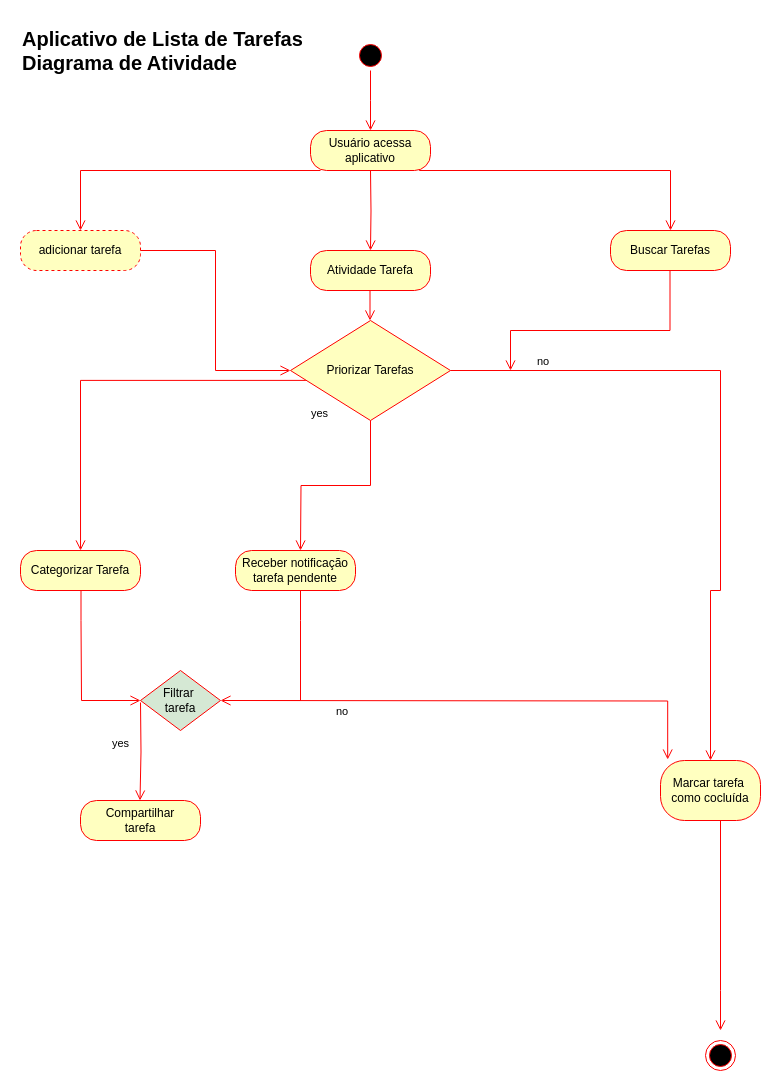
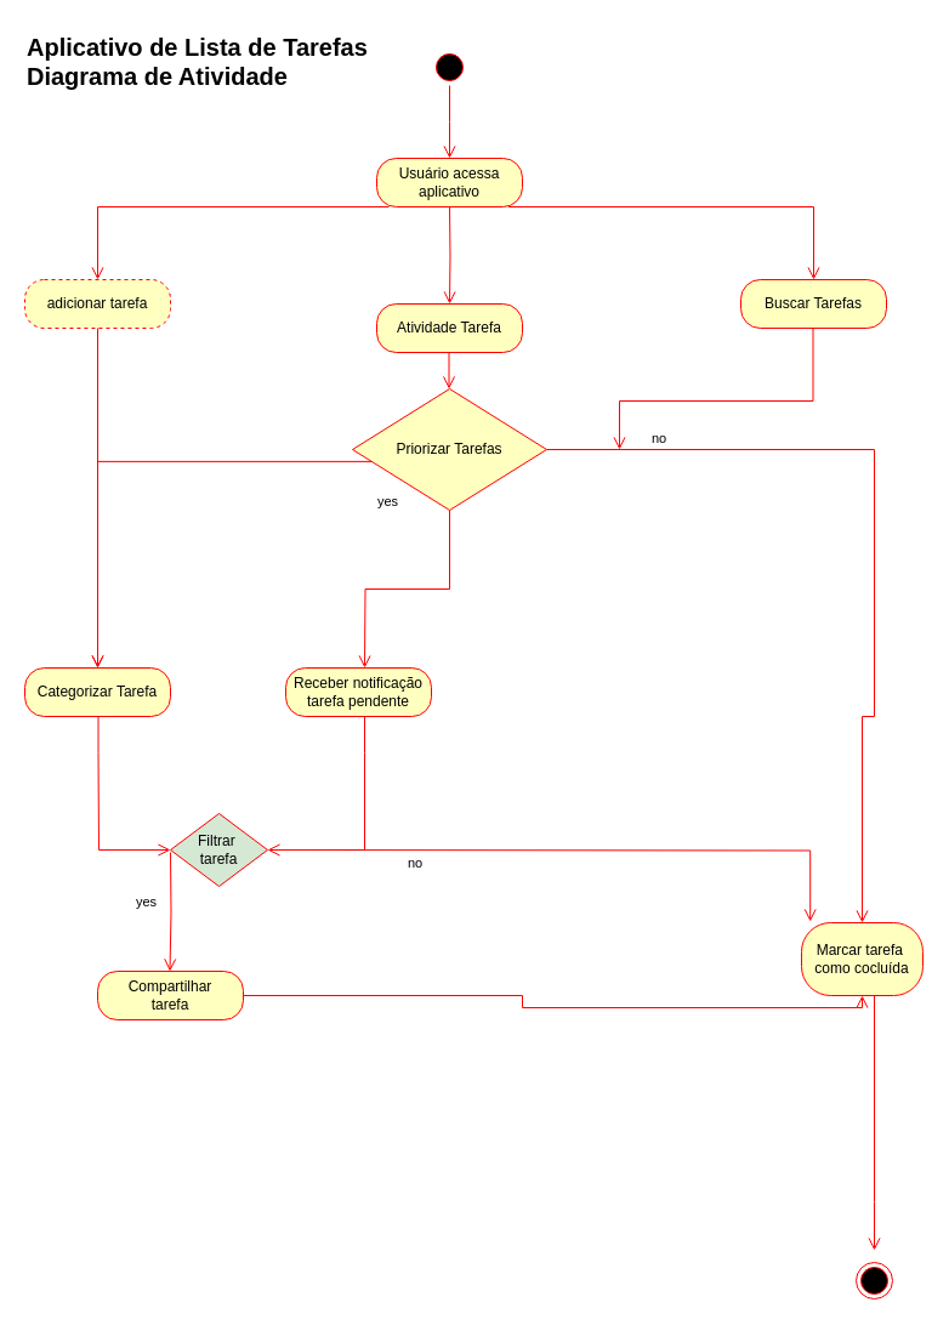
  <mxCell id="0" />
  <mxCell id="1" parent="0" />
  <mxCell id="2" value="Usuário acessa aplicativo" style="rounded=1;whiteSpace=wrap;html=1;arcSize=40;fontColor=#000000;fillColor=#ffffc0;strokeColor=#ff0000;" vertex="1" parent="1"><mxGeometry x="310" y="130" width="120" height="40" as="geometry" /></mxCell>
  <mxCell id="3" value="" style="edgeStyle=orthogonalEdgeStyle;html=1;verticalAlign=bottom;endArrow=open;endSize=8;strokeColor=#ff0000;rounded=0;entryX=0.5;entryY=0;entryDx=0;entryDy=0;" edge="1" parent="1" target="6"><mxGeometry relative="1" as="geometry"><mxPoint x="80" y="190" as="targetPoint" /><mxPoint x="320" y="170" as="sourcePoint" /><Array as="points"><mxPoint x="80" y="170" /></Array></mxGeometry></mxCell>
  <mxCell id="4" value="" style="ellipse;html=1;shape=startState;fillColor=#000000;strokeColor=#ff0000;" vertex="1" parent="1"><mxGeometry x="355" y="40" width="30" height="30" as="geometry" /></mxCell>
  <mxCell id="5" value="" style="edgeStyle=orthogonalEdgeStyle;html=1;verticalAlign=bottom;endArrow=open;endSize=8;strokeColor=#ff0000;rounded=0;" edge="1" source="4" parent="1"><mxGeometry relative="1" as="geometry"><mxPoint x="370" y="130" as="targetPoint" /></mxGeometry></mxCell>
  <mxCell id="6" value="adicionar tarefa" style="rounded=1;whiteSpace=wrap;html=1;arcSize=40;fontColor=#000000;fillColor=#ffffc0;strokeColor=#ff0000;dashed=1;" vertex="1" parent="1"><mxGeometry x="20" y="230" width="120" height="40" as="geometry" /></mxCell>
- <mxCell id="7" value="" style="edgeStyle=orthogonalEdgeStyle;html=1;verticalAlign=bottom;endArrow=open;endSize=8;strokeColor=#ff0000;rounded=0;entryX=0;entryY=0.5;entryDx=0;entryDy=0;" edge="1" source="6" parent="1" target="13"><mxGeometry relative="1" as="geometry"><mxPoint x="80" y="290" as="targetPoint" /></mxGeometry></mxCell>
+ <mxCell id="7" value="" style="edgeStyle=orthogonalEdgeStyle;html=1;verticalAlign=bottom;endArrow=open;endSize=8;strokeColor=#ff0000;rounded=0;" edge="1" source="6" parent="1" target="17"><mxGeometry relative="1" as="geometry"><mxPoint x="80" y="290" as="targetPoint" /></mxGeometry></mxCell>
  <mxCell id="8" value="Atividade Tarefa" style="rounded=1;whiteSpace=wrap;html=1;arcSize=40;fontColor=#000000;fillColor=#ffffc0;strokeColor=#ff0000;" vertex="1" parent="1"><mxGeometry x="310" y="250" width="120" height="40" as="geometry" /></mxCell>
  <mxCell id="9" value="Buscar Tarefas" style="rounded=1;whiteSpace=wrap;html=1;arcSize=40;fontColor=#000000;fillColor=#ffffc0;strokeColor=#ff0000;" vertex="1" parent="1"><mxGeometry x="610" y="230" width="120" height="40" as="geometry" /></mxCell>
  <mxCell id="10" value="" style="edgeStyle=orthogonalEdgeStyle;html=1;verticalAlign=bottom;endArrow=open;endSize=8;strokeColor=#ff0000;rounded=0;" edge="1" parent="1"><mxGeometry relative="1" as="geometry"><mxPoint x="510" y="370" as="targetPoint" /><mxPoint x="669.5" y="270" as="sourcePoint" /><Array as="points"><mxPoint x="670" y="330" /></Array></mxGeometry></mxCell>
  <mxCell id="11" value="" style="edgeStyle=orthogonalEdgeStyle;html=1;verticalAlign=bottom;endArrow=open;endSize=8;strokeColor=#ff0000;rounded=0;entryX=0.5;entryY=0;entryDx=0;entryDy=0;" edge="1" parent="1" target="8"><mxGeometry relative="1" as="geometry"><mxPoint x="370" y="230" as="targetPoint" /><mxPoint x="370" y="170" as="sourcePoint" /><Array as="points" /></mxGeometry></mxCell>
  <mxCell id="12" value="" style="edgeStyle=orthogonalEdgeStyle;html=1;verticalAlign=bottom;endArrow=open;endSize=8;strokeColor=#ff0000;rounded=0;entryX=0.5;entryY=0;entryDx=0;entryDy=0;exitX=0.906;exitY=1;exitDx=0;exitDy=0;exitPerimeter=0;" edge="1" parent="1" source="2"><mxGeometry relative="1" as="geometry"><mxPoint x="670" y="230" as="targetPoint" /><mxPoint x="520" y="170" as="sourcePoint" /><Array as="points"><mxPoint x="670" y="170" /></Array></mxGeometry></mxCell>
  <mxCell id="13" value="Priorizar Tarefas" style="rhombus;whiteSpace=wrap;html=1;fontColor=#000000;fillColor=#ffffc0;strokeColor=#ff0000;" vertex="1" parent="1"><mxGeometry x="290" y="320" width="160" height="100" as="geometry" /></mxCell>
  <mxCell id="14" value="no" style="edgeStyle=orthogonalEdgeStyle;html=1;align=left;verticalAlign=bottom;endArrow=open;endSize=8;strokeColor=#ff0000;rounded=0;" edge="1" source="13" parent="1" target="22"><mxGeometry x="-0.777" y="-10" relative="1" as="geometry"><mxPoint x="720" y="660" as="targetPoint" /><Array as="points"><mxPoint x="720" y="370" /><mxPoint x="720" y="590" /></Array><mxPoint x="10" y="-10" as="offset" /></mxGeometry></mxCell>
  <mxCell id="15" value="yes" style="edgeStyle=orthogonalEdgeStyle;html=1;align=left;verticalAlign=top;endArrow=open;endSize=8;strokeColor=#ff0000;rounded=0;entryX=0.417;entryY=0;entryDx=0;entryDy=0;entryPerimeter=0;exitX=0.096;exitY=0.599;exitDx=0;exitDy=0;exitPerimeter=0;" edge="1" source="13" parent="1"><mxGeometry x="-1" y="20" relative="1" as="geometry"><mxPoint x="80.04" y="550" as="targetPoint" /><mxPoint x="300" y="380" as="sourcePoint" /><Array as="points"><mxPoint x="80" y="380" /></Array><mxPoint x="4" as="offset" /></mxGeometry></mxCell>
  <mxCell id="16" value="" style="edgeStyle=orthogonalEdgeStyle;html=1;verticalAlign=bottom;endArrow=open;endSize=8;strokeColor=#ff0000;rounded=0;" edge="1" parent="1"><mxGeometry relative="1" as="geometry"><mxPoint x="369.5" y="320" as="targetPoint" /><mxPoint x="369.5" y="290" as="sourcePoint" /><Array as="points"><mxPoint x="369.5" y="290" /></Array></mxGeometry></mxCell>
  <mxCell id="17" value="Categorizar Tarefa" style="rounded=1;whiteSpace=wrap;html=1;arcSize=40;fontColor=#000000;fillColor=#ffffc0;strokeColor=#ff0000;" vertex="1" parent="1"><mxGeometry x="20" y="550" width="120" height="40" as="geometry" /></mxCell>
  <mxCell id="18" value="" style="edgeStyle=orthogonalEdgeStyle;html=1;verticalAlign=bottom;endArrow=open;endSize=8;strokeColor=#ff0000;rounded=0;entryX=0;entryY=0.5;entryDx=0;entryDy=0;" edge="1" parent="1"><mxGeometry relative="1" as="geometry"><mxPoint x="140" y="700" as="targetPoint" /><mxPoint x="80.5" y="590" as="sourcePoint" /><Array as="points"><mxPoint x="81" y="620" /><mxPoint x="81" y="620" /><mxPoint x="81" y="700" /></Array></mxGeometry></mxCell>
  <mxCell id="19" value="Receber notificação&lt;br&gt;tarefa pendente" style="rounded=1;whiteSpace=wrap;html=1;arcSize=40;fontColor=#000000;fillColor=#ffffc0;strokeColor=#ff0000;" vertex="1" parent="1"><mxGeometry x="235" y="550" width="120" height="40" as="geometry" /></mxCell>
  <mxCell id="20" value="" style="edgeStyle=orthogonalEdgeStyle;html=1;verticalAlign=bottom;endArrow=open;endSize=8;strokeColor=#ff0000;rounded=0;" edge="1" parent="1"><mxGeometry relative="1" as="geometry"><mxPoint x="220" y="700" as="targetPoint" /><mxPoint x="300" y="590" as="sourcePoint" /><Array as="points"><mxPoint x="300" y="620" /><mxPoint x="300" y="620" /></Array></mxGeometry></mxCell>
  <mxCell id="21" value="" style="edgeStyle=orthogonalEdgeStyle;html=1;verticalAlign=bottom;endArrow=open;endSize=8;strokeColor=#ff0000;rounded=0;entryX=0;entryY=0.5;entryDx=0;entryDy=0;" edge="1" parent="1" source="13"><mxGeometry relative="1" as="geometry"><mxPoint x="300" y="550" as="targetPoint" /><mxPoint x="150" y="430" as="sourcePoint" /></mxGeometry></mxCell>
  <mxCell id="22" value="Marcar tarefa&amp;nbsp;&lt;br&gt;como cocluída" style="rounded=1;whiteSpace=wrap;html=1;arcSize=40;fontColor=#000000;fillColor=#ffffc0;strokeColor=#ff0000;" vertex="1" parent="1"><mxGeometry x="660" y="760" width="100" height="60" as="geometry" /></mxCell>
  <mxCell id="23" value="Filtrar&amp;nbsp;&lt;br&gt;tarefa" style="rhombus;whiteSpace=wrap;html=1;fontColor=#000000;fillColor=#d5e8d4;strokeColor=#ff0000;" vertex="1" parent="1"><mxGeometry x="140" y="670" width="80" height="60" as="geometry" /></mxCell>
  <mxCell id="24" value="no" style="edgeStyle=orthogonalEdgeStyle;html=1;align=left;verticalAlign=bottom;endArrow=open;endSize=8;strokeColor=#ff0000;rounded=0;entryX=0.072;entryY=-0.016;entryDx=0;entryDy=0;entryPerimeter=0;" edge="1" parent="1" target="22"><mxGeometry x="-0.58" y="-20" relative="1" as="geometry"><mxPoint x="300" y="820" as="targetPoint" /><mxPoint x="230" y="700" as="sourcePoint" /><mxPoint as="offset" /></mxGeometry></mxCell>
  <mxCell id="25" value="yes" style="edgeStyle=orthogonalEdgeStyle;html=1;align=left;verticalAlign=top;endArrow=open;endSize=8;strokeColor=#ff0000;rounded=0;" edge="1" parent="1"><mxGeometry x="-0.438" y="-30" relative="1" as="geometry"><mxPoint x="139.5" y="800" as="targetPoint" /><mxPoint x="140" y="702" as="sourcePoint" /><mxPoint as="offset" /></mxGeometry></mxCell>
  <mxCell id="26" value="Compartilhar&lt;br&gt;tarefa" style="rounded=1;whiteSpace=wrap;html=1;arcSize=40;fontColor=#000000;fillColor=#ffffc0;strokeColor=#ff0000;" vertex="1" parent="1"><mxGeometry x="80" y="800" width="120" height="40" as="geometry" /></mxCell>
+ <mxCell id="27" value="" style="edgeStyle=orthogonalEdgeStyle;html=1;verticalAlign=bottom;endArrow=open;endSize=8;strokeColor=#ff0000;rounded=0;entryX=0.5;entryY=1;entryDx=0;entryDy=0;" edge="1" source="26" parent="1" target="22"><mxGeometry relative="1" as="geometry"><mxPoint x="140" y="950" as="targetPoint" /></mxGeometry></mxCell>
  <mxCell id="28" value="" style="edgeStyle=orthogonalEdgeStyle;html=1;verticalAlign=bottom;endArrow=open;endSize=8;strokeColor=#ff0000;rounded=0;" edge="1" parent="1"><mxGeometry relative="1" as="geometry"><mxPoint x="720" y="1030" as="targetPoint" /><mxPoint x="720" y="820" as="sourcePoint" /><Array as="points"><mxPoint x="720" y="990" /></Array></mxGeometry></mxCell>
  <mxCell id="29" value="" style="ellipse;html=1;shape=endState;fillColor=#000000;strokeColor=#ff0000;" vertex="1" parent="1"><mxGeometry x="705" y="1040" width="30" height="30" as="geometry" /></mxCell>
  <mxCell id="30" value="Aplicativo de Lista de Tarefas&#10;Diagrama de Atividade" style="text;whiteSpace=wrap;fontStyle=1;fontSize=20;" vertex="1" parent="1"><mxGeometry x="20" y="20" width="290" height="50" as="geometry" /></mxCell>
